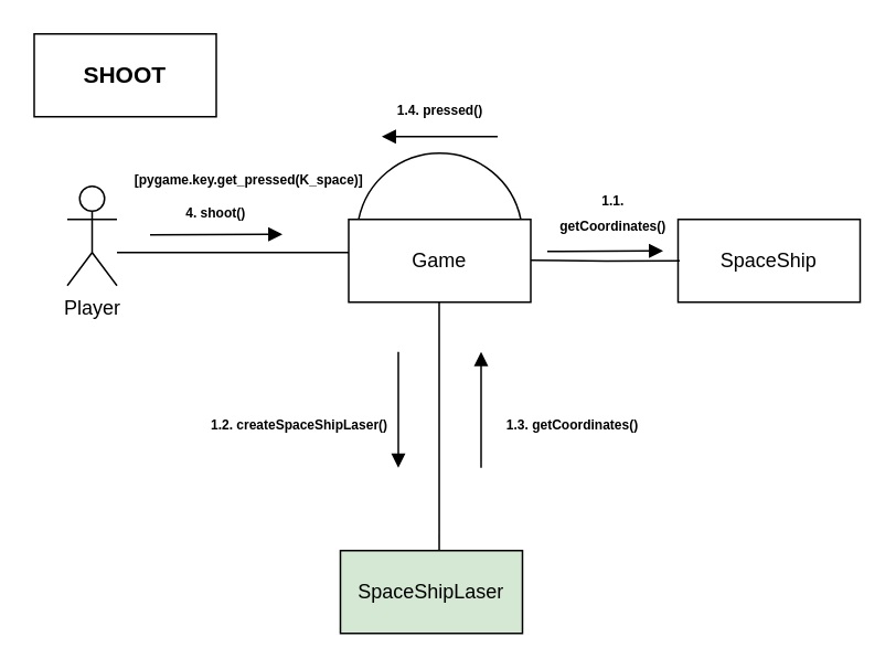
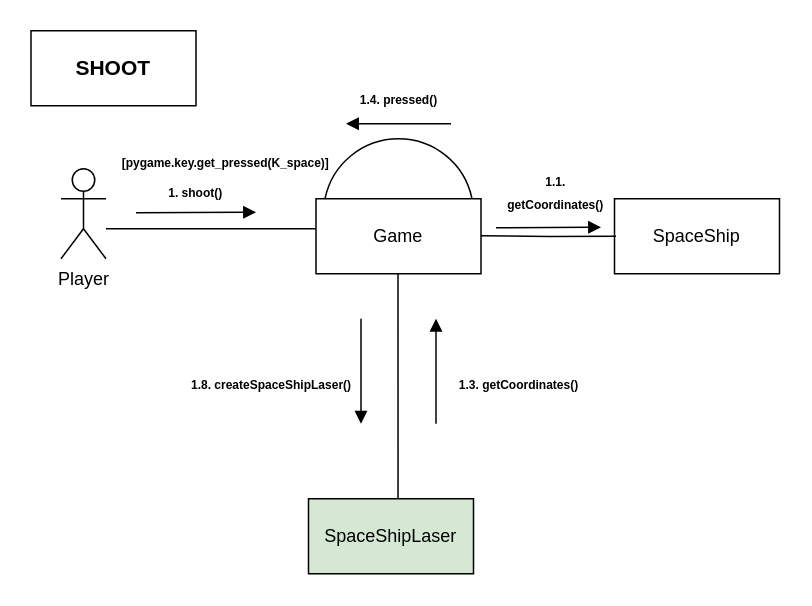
  <mxCell id="0" />
  <mxCell id="1" parent="0" />
  <mxCell id="2" value="Player" style="shape=umlActor;verticalLabelPosition=bottom;verticalAlign=top;html=1;" vertex="1" parent="1"><mxGeometry x="40" y="112" width="30" height="60" as="geometry" /></mxCell>
  <mxCell id="3" value="SpaceShip" style="html=1;whiteSpace=wrap;" vertex="1" parent="1"><mxGeometry x="409" y="132" width="110" height="50" as="geometry" /></mxCell>
  <mxCell id="4" value="Game" style="html=1;whiteSpace=wrap;" vertex="1" parent="1"><mxGeometry x="210" y="132" width="110" height="50" as="geometry" /></mxCell>
  <mxCell id="5" value="SpaceShipLaser" style="html=1;whiteSpace=wrap;fillColor=#d5e8d4;" vertex="1" parent="1"><mxGeometry x="205" y="332" width="110" height="50" as="geometry" /></mxCell>
  <mxCell id="6" value="" style="endArrow=none;html=1;edgeStyle=orthogonalEdgeStyle;rounded=0;" edge="1" parent="1"><mxGeometry relative="1" as="geometry"><mxPoint x="70" y="152" as="sourcePoint" /><mxPoint x="210" y="152" as="targetPoint" /></mxGeometry></mxCell>
- <mxCell id="7" value="&lt;font style=&quot;font-size: 8px;&quot;&gt;&lt;b&gt;4. shoot()&lt;/b&gt;&lt;/font&gt;" style="text;html=1;strokeColor=none;fillColor=none;align=center;verticalAlign=middle;whiteSpace=wrap;rounded=0;" vertex="1" parent="1"><mxGeometry x="100" y="112" width="60" height="30" as="geometry" /></mxCell>
+ <mxCell id="7" value="&lt;font style=&quot;font-size: 8px;&quot;&gt;&lt;b&gt;1. shoot()&lt;/b&gt;&lt;/font&gt;" style="text;html=1;strokeColor=none;fillColor=none;align=center;verticalAlign=middle;whiteSpace=wrap;rounded=0;" vertex="1" parent="1"><mxGeometry x="100" y="112" width="60" height="30" as="geometry" /></mxCell>
  <mxCell id="8" value="&lt;font style=&quot;font-size: 8px;&quot;&gt;&lt;b&gt;[pygame.key.get_pressed(K_space)]&lt;/b&gt;&lt;/font&gt;" style="text;html=1;strokeColor=none;fillColor=none;align=center;verticalAlign=middle;whiteSpace=wrap;rounded=0;" vertex="1" parent="1"><mxGeometry x="120" y="92" width="60" height="30" as="geometry" /></mxCell>
  <mxCell id="9" value="" style="endArrow=none;html=1;edgeStyle=orthogonalEdgeStyle;rounded=0;" edge="1" parent="1"><mxGeometry relative="1" as="geometry"><mxPoint x="320" y="156.67" as="sourcePoint" /><mxPoint x="410" y="157" as="targetPoint" /></mxGeometry></mxCell>
  <mxCell id="10" value="&lt;font style=&quot;font-size: 8px;&quot;&gt;&lt;b&gt;1.1. getCoordinates()&lt;/b&gt;&lt;/font&gt;" style="text;html=1;strokeColor=none;fillColor=none;align=center;verticalAlign=middle;whiteSpace=wrap;rounded=0;" vertex="1" parent="1"><mxGeometry x="340" y="112" width="60" height="30" as="geometry" /></mxCell>
  <mxCell id="11" value="" style="verticalLabelPosition=bottom;verticalAlign=top;html=1;shape=mxgraph.basic.arc;startAngle=0.782;endAngle=0.217;" vertex="1" parent="1"><mxGeometry x="215" y="92" width="100" height="100" as="geometry" /></mxCell>
  <mxCell id="12" value="" style="html=1;verticalAlign=bottom;endArrow=block;edgeStyle=elbowEdgeStyle;elbow=vertical;curved=0;rounded=0;" edge="1" parent="1"><mxGeometry width="80" relative="1" as="geometry"><mxPoint x="90" y="141.33" as="sourcePoint" /><mxPoint x="170" y="141.33" as="targetPoint" /></mxGeometry></mxCell>
  <mxCell id="13" value="" style="html=1;verticalAlign=bottom;endArrow=block;edgeStyle=elbowEdgeStyle;elbow=vertical;curved=0;rounded=0;" edge="1" parent="1"><mxGeometry width="80" relative="1" as="geometry"><mxPoint x="330" y="151.33" as="sourcePoint" /><mxPoint x="400" y="151" as="targetPoint" /></mxGeometry></mxCell>
  <mxCell id="14" value="" style="html=1;verticalAlign=bottom;endArrow=block;edgeStyle=elbowEdgeStyle;elbow=vertical;curved=0;rounded=0;" edge="1" parent="1"><mxGeometry width="80" relative="1" as="geometry"><mxPoint x="300" y="82" as="sourcePoint" /><mxPoint x="230" y="82.33" as="targetPoint" /></mxGeometry></mxCell>
  <mxCell id="15" value="" style="html=1;verticalAlign=bottom;endArrow=block;edgeStyle=elbowEdgeStyle;elbow=vertical;curved=0;rounded=0;" edge="1" parent="1"><mxGeometry width="80" relative="1" as="geometry"><mxPoint x="240" y="212" as="sourcePoint" /><mxPoint x="240" y="282" as="targetPoint" /><Array as="points"><mxPoint x="320" y="232" /></Array></mxGeometry></mxCell>
  <mxCell id="16" value="" style="endArrow=none;html=1;edgeStyle=orthogonalEdgeStyle;rounded=0;" edge="1" parent="1"><mxGeometry relative="1" as="geometry"><mxPoint x="264.67" y="182" as="sourcePoint" /><mxPoint x="264.67" y="322" as="targetPoint" /><Array as="points"><mxPoint x="264.67" y="332" /></Array></mxGeometry></mxCell>
  <mxCell id="17" value="" style="html=1;verticalAlign=bottom;endArrow=block;edgeStyle=elbowEdgeStyle;elbow=vertical;curved=0;rounded=0;" edge="1" parent="1"><mxGeometry width="80" relative="1" as="geometry"><mxPoint x="290" y="282" as="sourcePoint" /><mxPoint x="290" y="212" as="targetPoint" /><Array as="points"><mxPoint x="370" y="232" /></Array></mxGeometry></mxCell>
  <mxCell id="18" value="&lt;font style=&quot;font-size: 8px;&quot;&gt;&lt;b&gt;1.3. getCoordinates()&lt;/b&gt;&lt;/font&gt;" style="text;html=1;align=center;verticalAlign=middle;resizable=0;points=[];autosize=1;strokeColor=none;fillColor=none;" vertex="1" parent="1"><mxGeometry x="285" y="240" width="120" height="30" as="geometry" /></mxCell>
- <mxCell id="19" value="&lt;font style=&quot;font-size: 8px;&quot;&gt;&lt;b&gt;1.2. createSpaceShipLaser()&lt;/b&gt;&lt;/font&gt;" style="text;html=1;align=center;verticalAlign=middle;resizable=0;points=[];autosize=1;strokeColor=none;fillColor=none;" vertex="1" parent="1"><mxGeometry x="115" y="240" width="130" height="30" as="geometry" /></mxCell>
+ <mxCell id="19" value="&lt;font style=&quot;font-size: 8px;&quot;&gt;&lt;b&gt;1.8. createSpaceShipLaser()&lt;/b&gt;&lt;/font&gt;" style="text;html=1;align=center;verticalAlign=middle;resizable=0;points=[];autosize=1;strokeColor=none;fillColor=none;" vertex="1" parent="1"><mxGeometry x="115" y="240" width="130" height="30" as="geometry" /></mxCell>
  <mxCell id="20" value="&lt;font style=&quot;font-size: 8px;&quot;&gt;&lt;b&gt;1.4. pressed()&lt;/b&gt;&lt;/font&gt;" style="text;html=1;align=center;verticalAlign=middle;resizable=0;points=[];autosize=1;strokeColor=none;fillColor=none;" vertex="1" parent="1"><mxGeometry x="230" y="50" width="70" height="30" as="geometry" /></mxCell>
  <mxCell id="21" value="&lt;font style=&quot;font-size: 14px;&quot;&gt;&lt;b&gt;SHOOT&lt;/b&gt;&lt;/font&gt;" style="html=1;whiteSpace=wrap;" vertex="1" parent="1"><mxGeometry x="20" y="20" width="110" height="50" as="geometry" /></mxCell>
